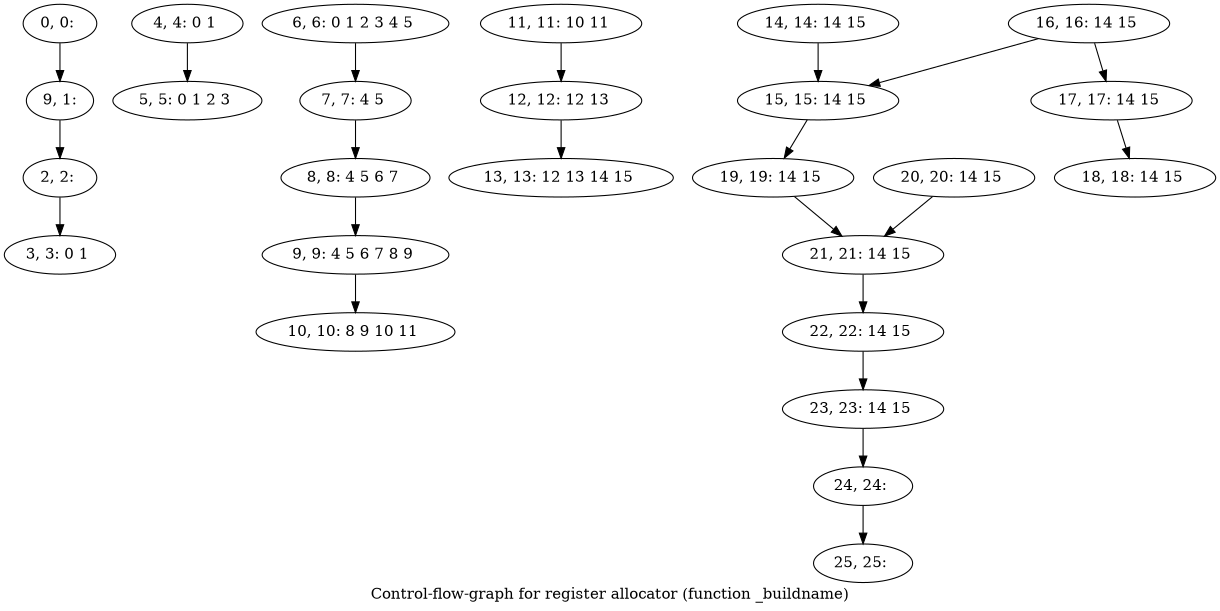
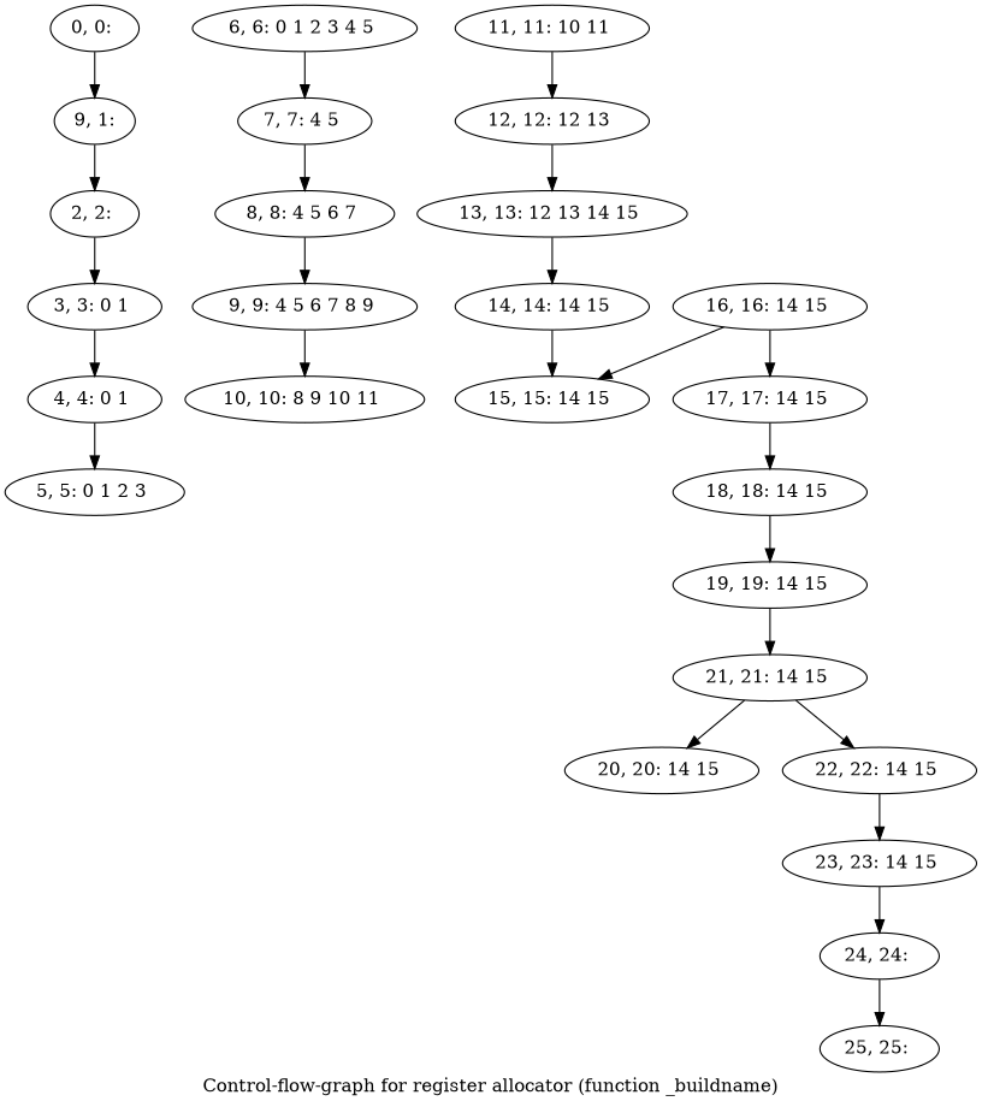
  digraph {
    label="Control-flow-graph for register allocator (function _buildname)"
    n1 [label="0, 0: "]
    n2 [label="9, 1:"]
    n3 [label="2, 2: "]
    n4 [label="3, 3: 0 1 "]
    n5 [label="4, 4: 0 1 "]
    n6 [label="5, 5: 0 1 2 3 "]
    n7 [label="6, 6: 0 1 2 3 4 5 "]
    n8 [label="7, 7: 4 5 "]
    n9 [label="8, 8: 4 5 6 7 "]
    n10 [label="9, 9: 4 5 6 7 8 9 "]
    n11 [label="10, 10: 8 9 10 11 "]
    n12 [label="11, 11: 10 11 "]
    n13 [label="12, 12: 12 13 "]
    n14 [label="13, 13: 12 13 14 15 "]
    n15 [label="14, 14: 14 15 "]
    n16 [label="15, 15: 14 15 "]
    n17 [label="16, 16: 14 15 "]
    n18 [label="17, 17: 14 15 "]
    n19 [label="18, 18: 14 15 "]
    n20 [label="19, 19: 14 15 "]
    n21 [label="21, 21: 14 15 "]
    n22 [label="20, 20: 14 15 "]
    n23 [label="22, 22: 14 15 "]
    n24 [label="23, 23: 14 15 "]
    n25 [label="24, 24: "]
    n26 [label="25, 25: "]
    n1 -> n2
    n2 -> n3
    n3 -> n4
+   n4 -> n5
    n5 -> n6
    n7 -> n8
    n8 -> n9
    n9 -> n10
    n10 -> n11
    n12 -> n13
    n13 -> n14
+   n14 -> n15
    n15 -> n16
    n17 -> n16
    n17 -> n18
    n18 -> n19
-   n16 -> n20
+   n19 -> n20
    n20 -> n21
    n21 -> n23
-   n22 -> n21
+   n21 -> n22
    n23 -> n24
    n24 -> n25
    n25 -> n26
  }
